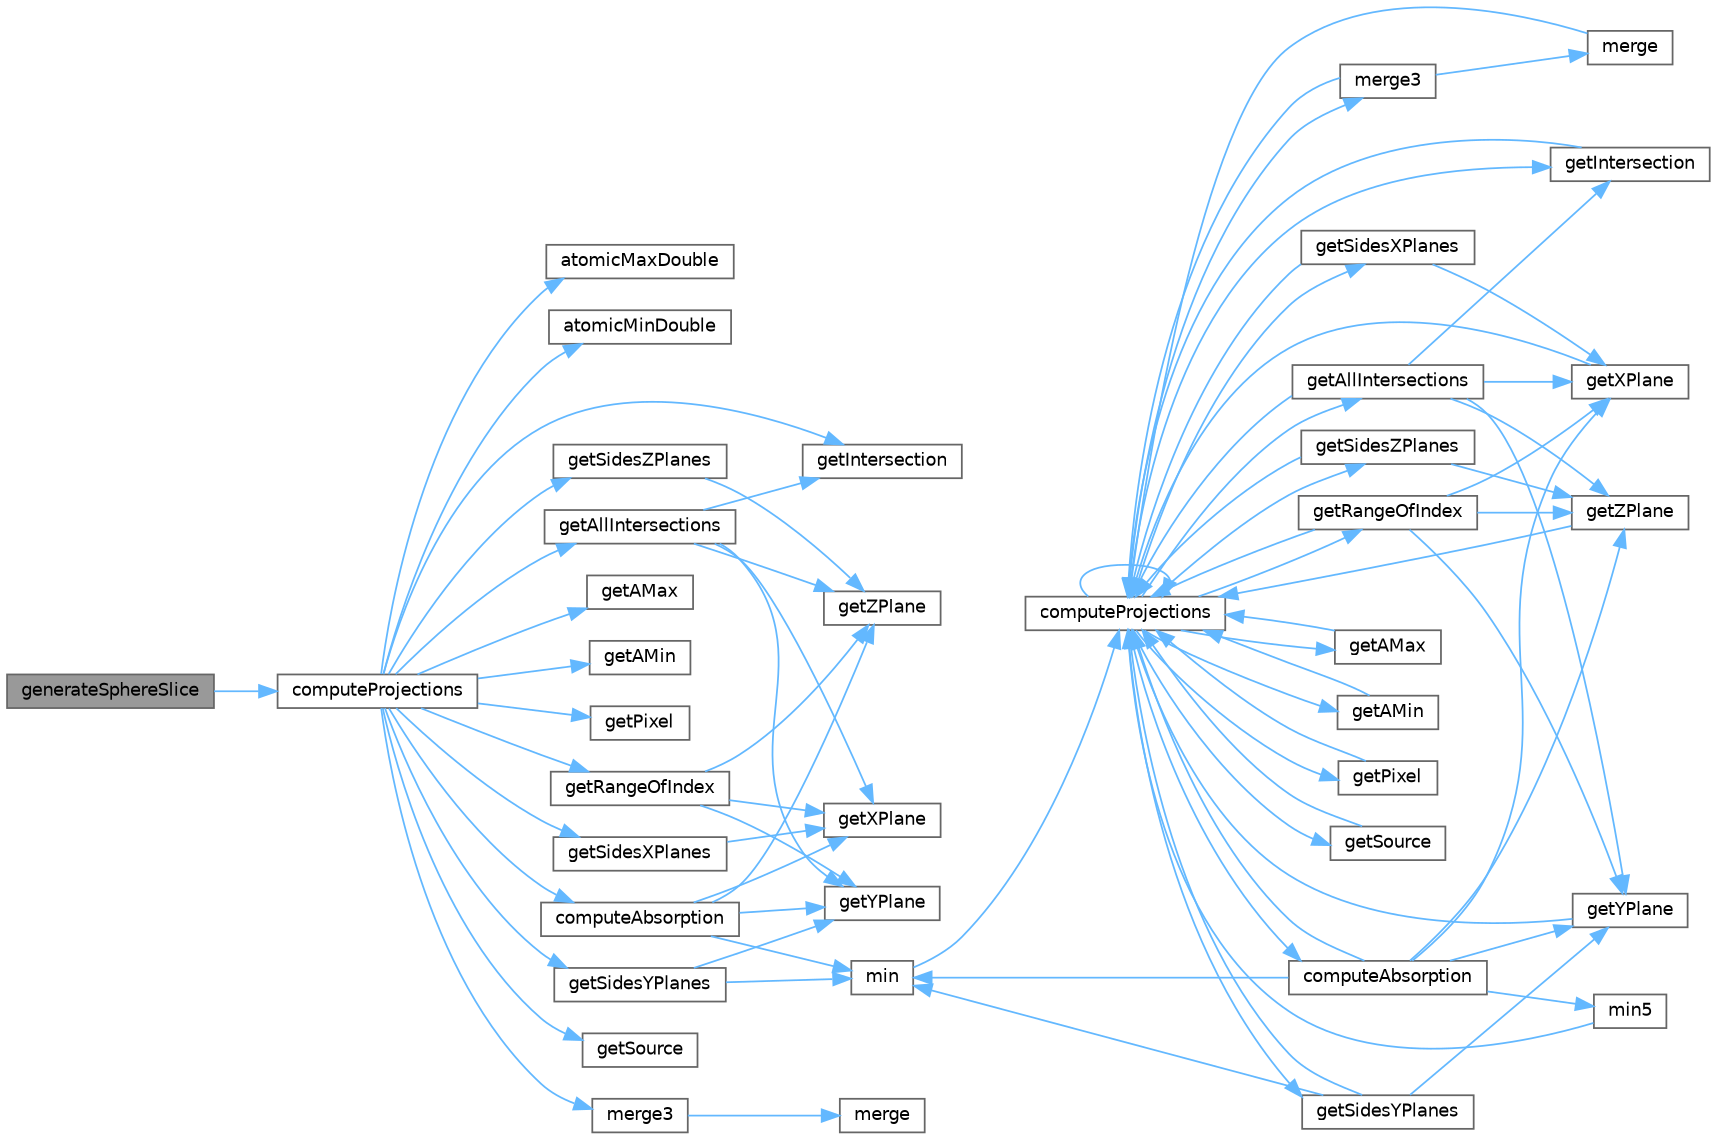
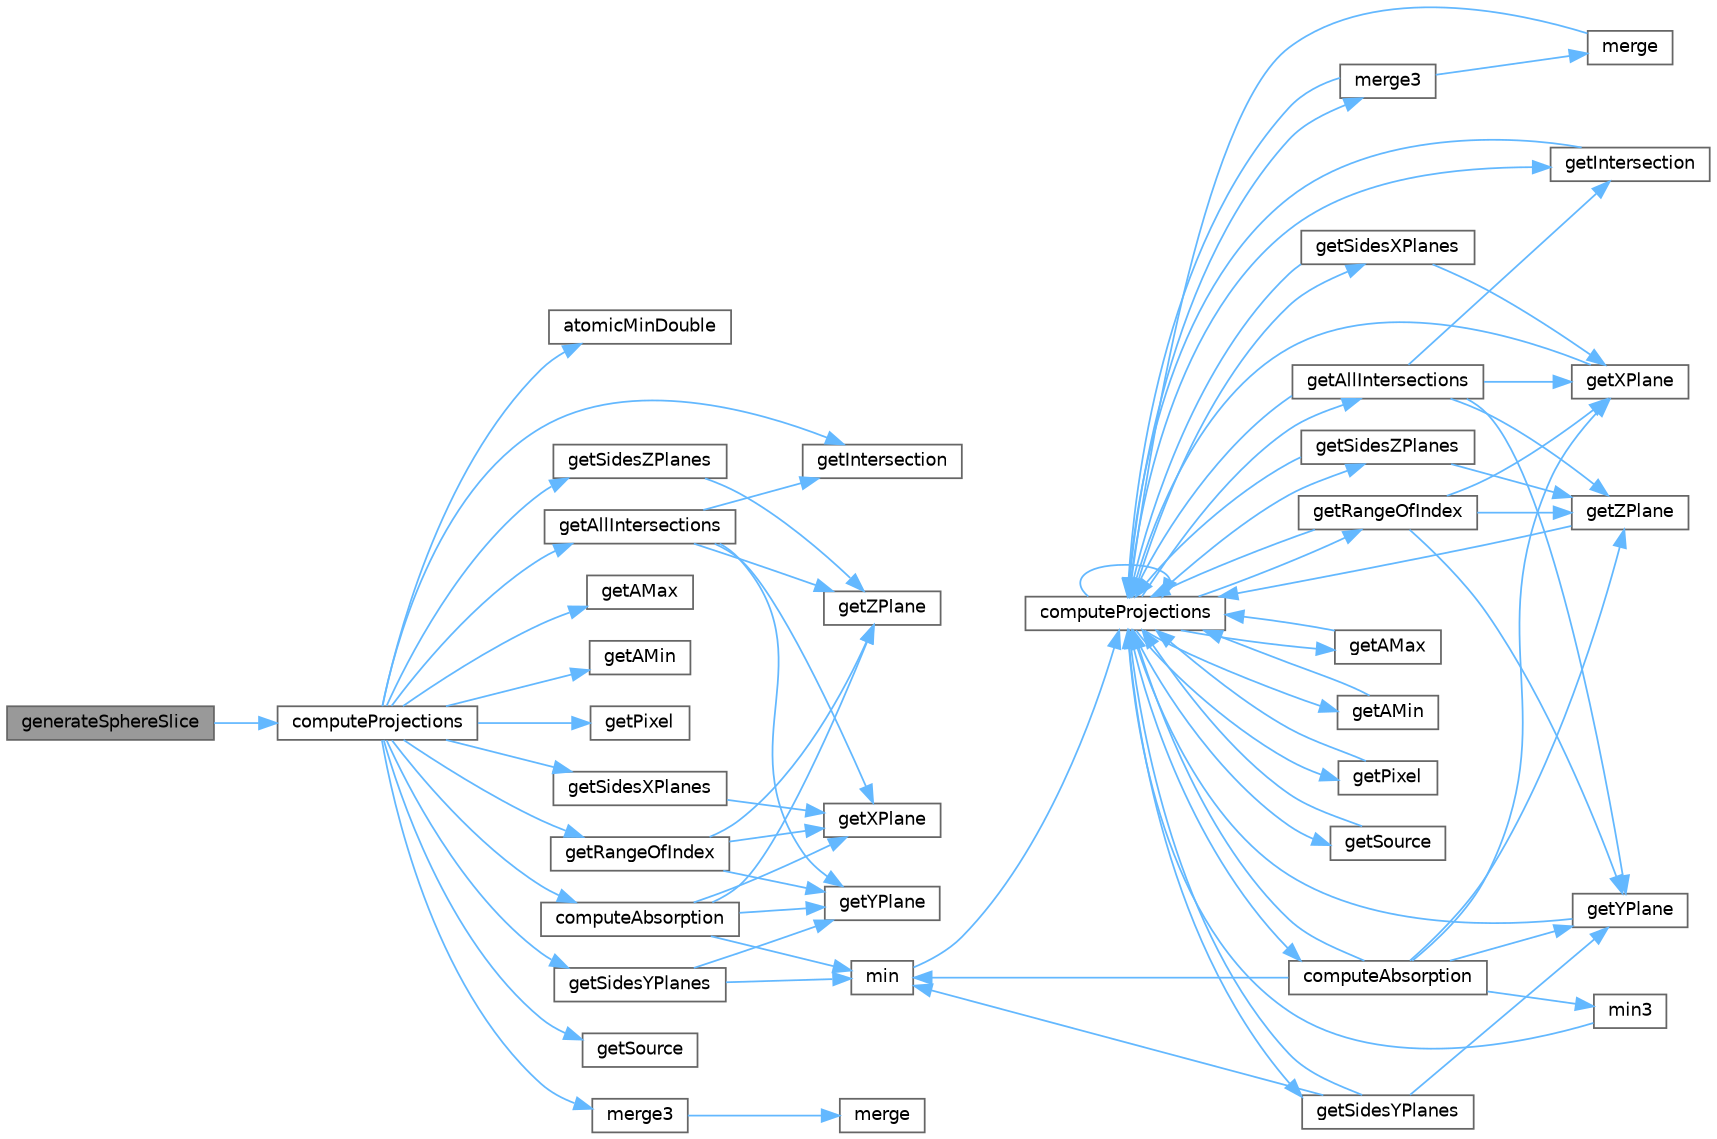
  digraph {
    rankdir=LR
    node [color=grey40 fillcolor=white fontname=Helvetica fontsize=10 shape=box style=filled]
    edge [color=steelblue1 fontname=Helvetica fontsize=10 labelfontname=Helvetica labelfontsize=10 style=solid]
    n1 [color=gray40 fillcolor=grey60 fontcolor=black height=0.2 label=generateSphereSlice width=0.4]
    n2 [height=0.2 label=computeProjections width=0.4]
-   n3 [height=0.2 label=atomicMaxDouble width=0.4]
    n4 [height=0.2 label=atomicMinDouble width=0.4]
    n5 [height=0.2 label=computeAbsorption width=0.4]
    n6 [height=0.2 label=getAllIntersections width=0.4]
    n7 [height=0.2 label=getIntersection width=0.4]
    n8 [height=0.2 label=getAMax width=0.4]
    n9 [height=0.2 label=getAMin width=0.4]
    n10 [height=0.2 label=getPixel width=0.4]
    n11 [height=0.2 label=getRangeOfIndex width=0.4]
    n12 [height=0.2 label=getSidesXPlanes width=0.4]
    n13 [height=0.2 label=getSidesYPlanes width=0.4]
    n14 [height=0.2 label=getSidesZPlanes width=0.4]
    n15 [height=0.2 label=getSource width=0.4]
    n16 [height=0.2 label=merge3 width=0.4]
    n17 [height=0.2 label=getXPlane width=0.4]
    n18 [height=0.2 label=getYPlane width=0.4]
    n19 [height=0.2 label=getZPlane width=0.4]
    n20 [height=0.2 label=min width=0.4]
    n21 [height=0.2 label=merge width=0.4]
    n22 [height=0.2 label=computeProjections width=0.4]
    n23 [height=0.2 label=computeAbsorption width=0.4]
    n24 [height=0.2 label=getAllIntersections width=0.4]
    n25 [height=0.2 label=getIntersection width=0.4]
    n26 [height=0.2 label=getAMax width=0.4]
    n27 [height=0.2 label=getAMin width=0.4]
    n28 [height=0.2 label=getPixel width=0.4]
    n29 [height=0.2 label=getRangeOfIndex width=0.4]
    n30 [height=0.2 label=getSidesXPlanes width=0.4]
    n31 [height=0.2 label=getSidesYPlanes width=0.4]
    n32 [height=0.2 label=getSidesZPlanes width=0.4]
    n33 [height=0.2 label=getSource width=0.4]
    n34 [height=0.2 label=merge3 width=0.4]
    n35 [height=0.2 label=getXPlane width=0.4]
    n36 [height=0.2 label=getYPlane width=0.4]
    n37 [height=0.2 label=getZPlane width=0.4]
-   n38 [height=0.2 label=min5 width=0.4]
+   n38 [height=0.2 label=min3 width=0.4]
    n39 [height=0.2 label=merge width=0.4]
    n1 -> n2
-   n2 -> n3
    n2 -> n4
    n2 -> n5
    n2 -> n6
    n2 -> n7
    n2 -> n8
    n2 -> n9
    n2 -> n10
    n2 -> n11
    n2 -> n12
    n2 -> n13
    n2 -> n14
    n2 -> n15
    n2 -> n16
    n5 -> n17
    n5 -> n18
    n5 -> n19
    n5 -> n20
    n6 -> n7
    n6 -> n17
    n6 -> n18
    n6 -> n19
    n11 -> n17
    n11 -> n18
    n11 -> n19
    n12 -> n17
    n13 -> n18
    n13 -> n20
    n14 -> n19
    n16 -> n21
    n20 -> n22
    n22 -> n22
    n22 -> n23
    n22 -> n24
    n22 -> n25
    n22 -> n26
    n22 -> n27
    n22 -> n28
    n22 -> n29
    n22 -> n30
    n22 -> n31
    n22 -> n32
    n22 -> n33
    n22 -> n34
    n23 -> n20
    n23 -> n22
    n23 -> n35
    n23 -> n36
    n23 -> n37
    n23 -> n38
    n24 -> n22
    n24 -> n25
    n24 -> n35
    n24 -> n36
    n24 -> n37
    n25 -> n22
    n26 -> n22
    n27 -> n22
    n28 -> n22
    n29 -> n22
    n29 -> n35
    n29 -> n36
    n29 -> n37
    n30 -> n22
    n30 -> n35
    n31 -> n20
    n31 -> n22
    n31 -> n36
    n32 -> n22
    n32 -> n37
    n33 -> n22
    n34 -> n22
    n34 -> n39
    n35 -> n22
    n36 -> n22
    n37 -> n22
    n38 -> n22
    n39 -> n22
  }
